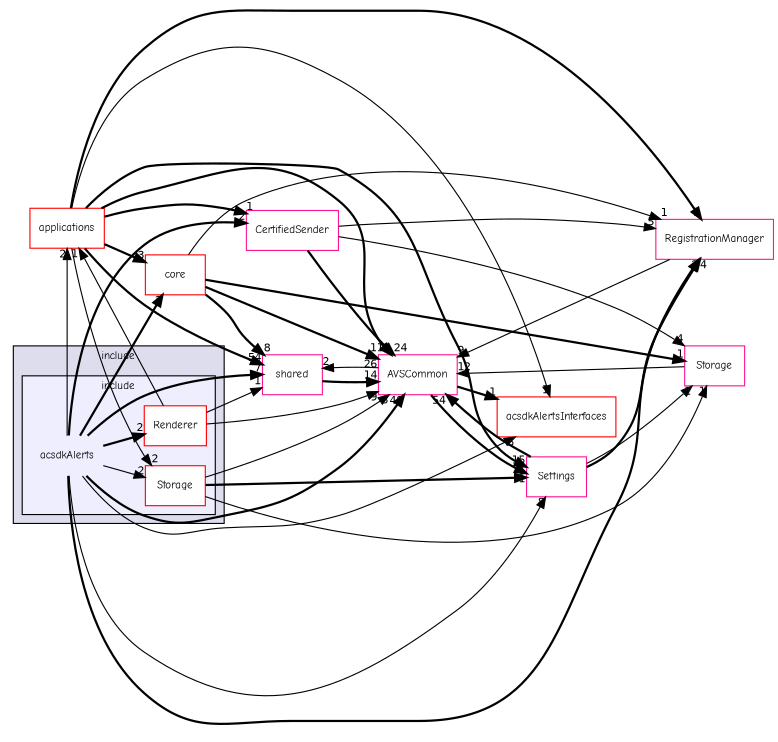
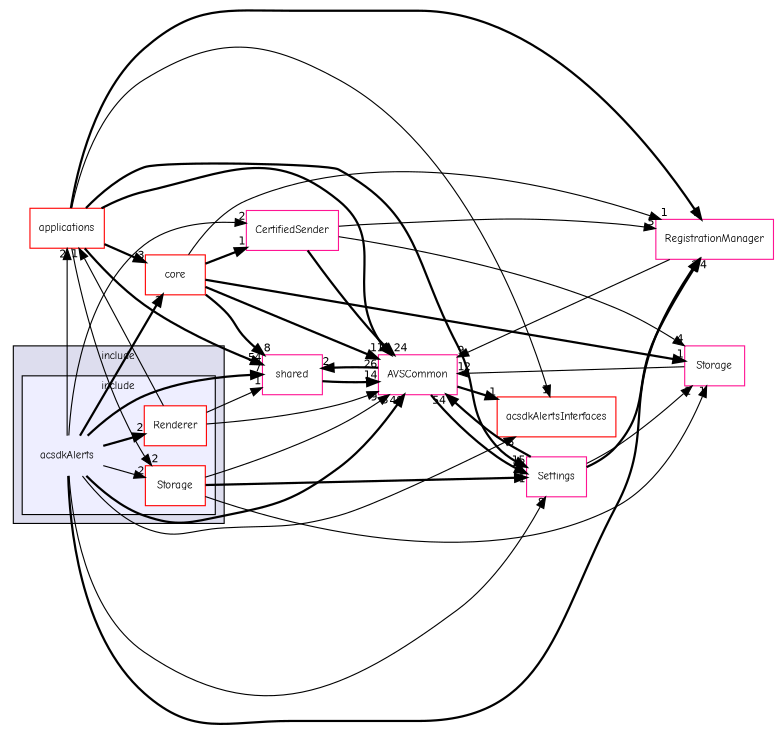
  digraph {
    compound=true
    rankdir=LR
    fontname="Comic Neue"
    node [fontname="Comic Neue" fontsize=10 shape=box color=red fillcolor=white style=filled]
    edge [headlabel=1 labeldistance=1.5 labelfontname=Helvetica labelfontsize=10 style=bold fontname="Comic Neue"]
    n1 [label=acsdkAlerts shape=plaintext fillcolor="" style=""]
    n2 [label=Renderer]
    n3 [label=Storage]
    n4 [color=deeppink label=shared]
    n5 [label=applications]
    n6 [label=acsdkAlertsInterfaces]
    n7 [color=deeppink label=CertifiedSender]
    n8 [color=deeppink label=Settings]
    n9 [color=deeppink label=AVSCommon]
    n10 [color=deeppink label=RegistrationManager]
    n11 [label=core]
    n12 [color=deeppink label=Storage]
    subgraph cluster_1 {
      bgcolor="#ddddee"
      fontsize=10
      label=include
      pencolor=black
      subgraph cluster_2 {
        bgcolor="#eeeeff"
        fontsize=10
        pencolor=black
        n1
        n2
        n3
      }
    }
    n1 -> n2 [headlabel=2]
    n1 -> n3 [headlabel=2 style=solid]
    n1 -> n4 [headlabel=7]
    n1 -> n5 [headlabel=2 style=solid]
    n1 -> n6 [headlabel=5 style=solid]
-   n1 -> n7 [headlabel=2]
+   n1 -> n7 [headlabel=2 style=solid]
    n1 -> n8 [headlabel=8 style=solid]
    n1 -> n9 [headlabel=48]
    n1 -> n10 [headlabel=2]
    n1 -> n11 [headlabel=3]
    n2 -> n4 [style=solid]
    n2 -> n5 [style=solid]
    n2 -> n9 [headlabel=9 style=solid]
    n3 -> n8
    n3 -> n9 [headlabel=3 style=solid]
    n3 -> n12 [style=solid]
    n4 -> n9 [headlabel=14]
    n5 -> n3 [headlabel=2 style=solid]
    n5 -> n4 [headlabel=54]
    n5 -> n6 [style=solid]
-   n5 -> n7
+   n11 -> n7
    n5 -> n8 [headlabel=15]
    n5 -> n9 [headlabel=111]
    n5 -> n10 [headlabel=5]
    n5 -> n11 [headlabel=3]
    n7 -> n9 [headlabel=24]
    n7 -> n10 [headlabel=5 style=solid]
    n7 -> n12 [headlabel=4 style=solid]
    n8 -> n9 [headlabel=54]
    n8 -> n10 [headlabel=4]
    n8 -> n12 [style=solid]
-   n9 -> n4 [headlabel=2 style=solid]
+   n9 -> n4 [headlabel=2]
    n9 -> n6
    n9 -> n8
    n10 -> n9 [headlabel=9 style=solid]
    n11 -> n4 [headlabel=8]
    n11 -> n9 [headlabel=26]
    n11 -> n10 [style=solid]
    n11 -> n12
    n12 -> n9 [headlabel=12 style=solid]
  }
